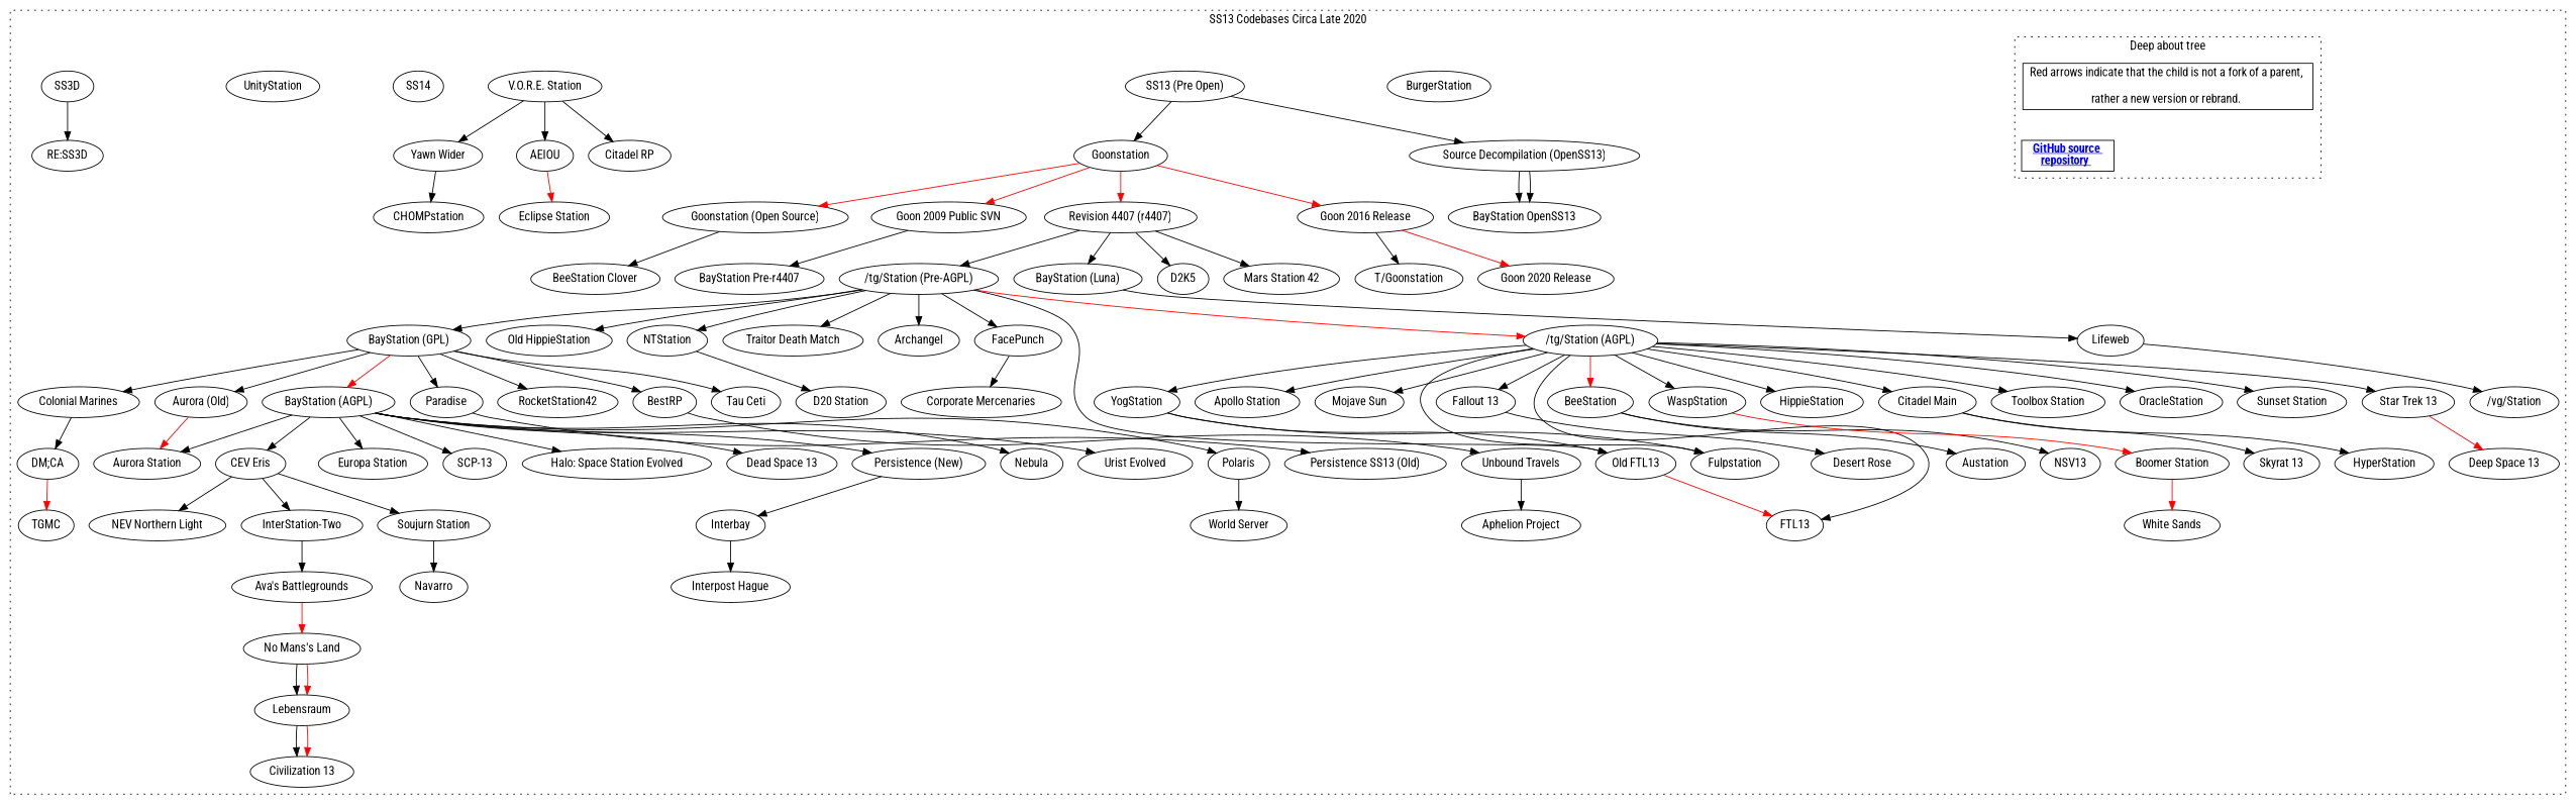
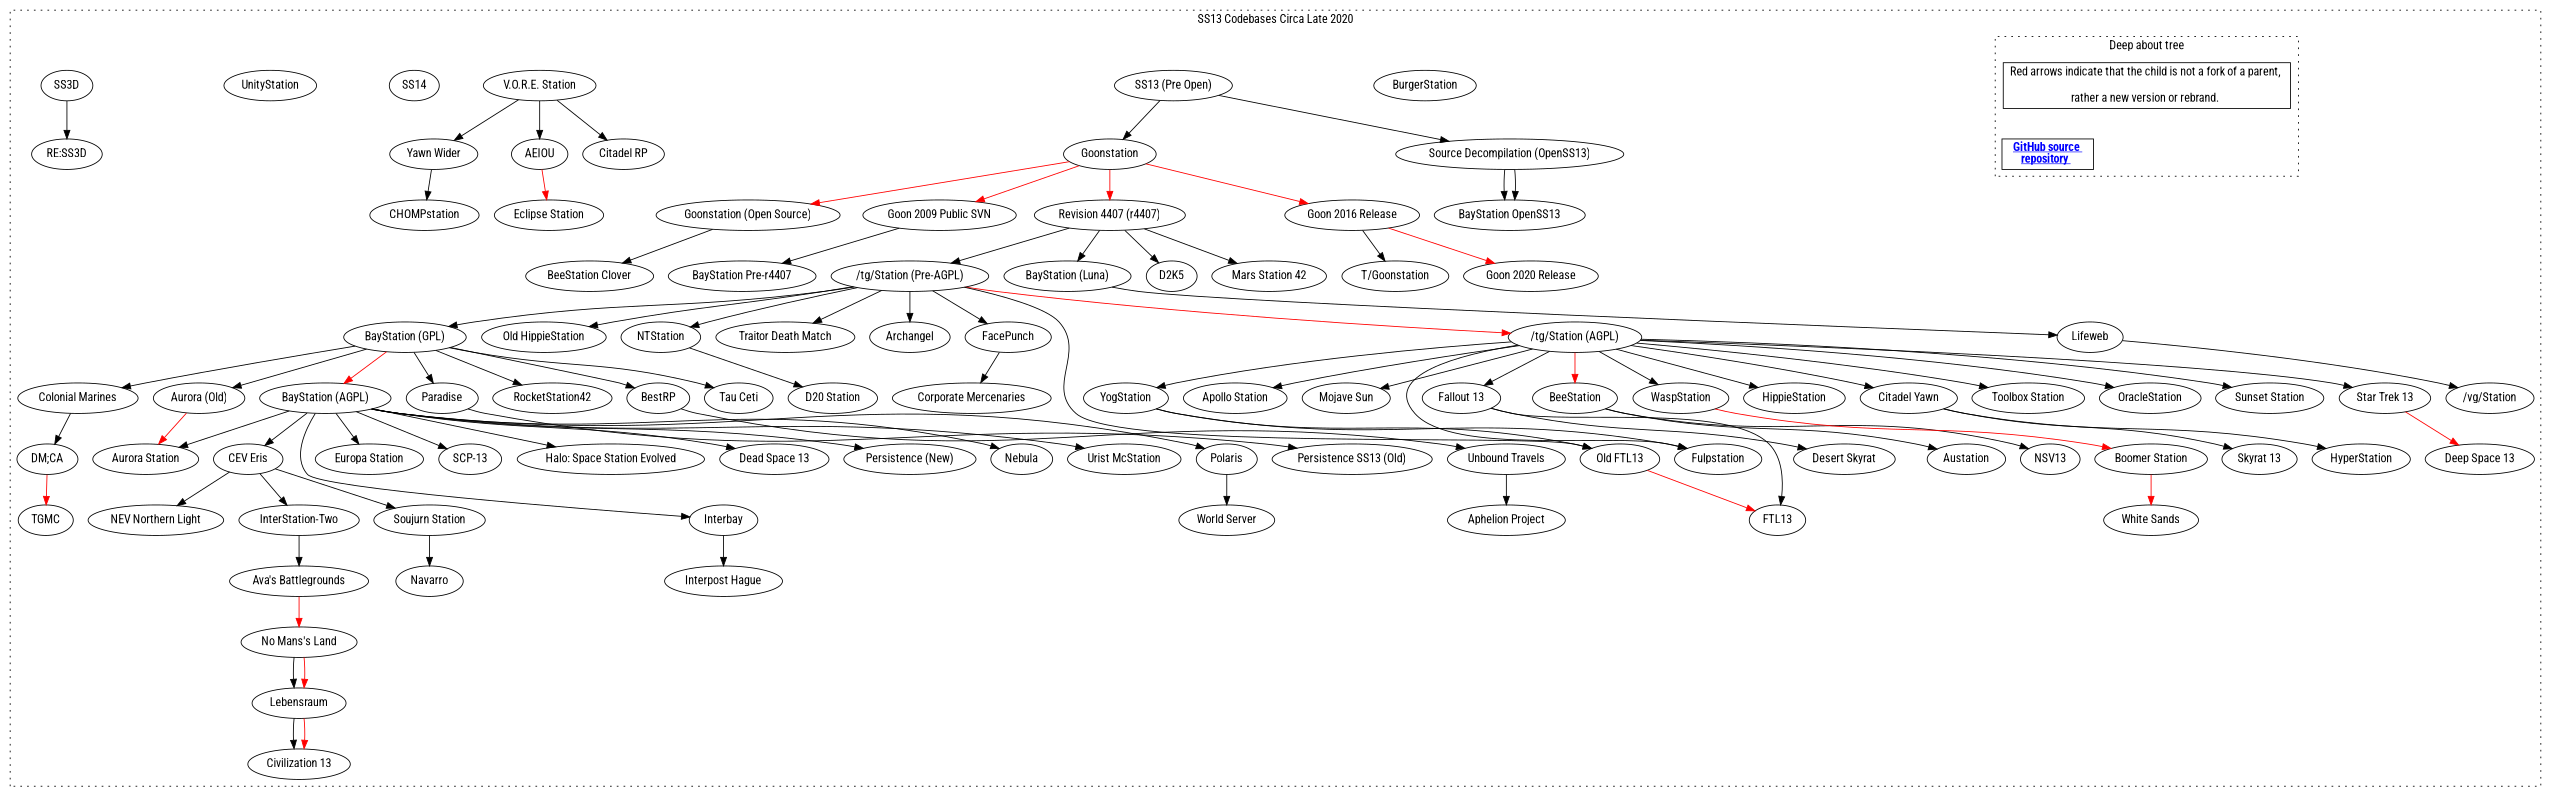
  digraph {
    color=black
    compound=true
    fontname="Roboto Condensed"
    fontsize=14
    rankdir=LB
    node [fontname="Roboto Condensed"]
    edge [fontname="Roboto Condensed"]
    n1 [fontsize=14 label="Red arrows indicate that the child is not a fork of a parent, \l\n			rather a new version or rebrand.\l" minlen=1 shape=rectangle width=4.5]
    n2 [fontsize=14 label=<<b><u><font color="blue" style="font-weight: bold;" align="center">GitHub source <br align="center"/>repository </font></u></b> > minlen=1 shape=rectangle width=1.5]
    dummy_helper1 [fontsize=14 minlen=1 shape=rectangle style=invis width=3]
    BurgerStation
    "SS13 (Pre Open)"
    "Source Decompilation (OpenSS13)"
    Goonstation
    "BayStation OpenSS13"
    "Revision 4407 (r4407)"
    "Goon 2016 Release"
    "Goonstation (Open Source)"
    "Goon 2009 Public SVN"
    "/tg/Station (Pre-AGPL)"
    "BayStation (Luna)"
    D2K5
    "Mars Station 42"
    "T/Goonstation"
    "Goon 2020 Release"
    "BeeStation Clover"
    "/tg/Station (AGPL)"
    "BayStation (GPL)"
    "Old HippieStation"
    NTStation
    "Traitor Death Match"
    Archangel
    FacePunch
    "Old FTL13"
    Lifeweb
    YogStation
    Fulpstation
    "Fallout 13"
    BeeStation
    WaspStation
    HippieStation
-   "Citadel Main"
+   "Citadel Main" [label="Citadel Yawn"]
    "Toolbox Station"
    OracleStation
    "Sunset Station"
    "Star Trek 13"
    FTL13
    "Apollo Station"
    "Mojave Sun"
    "/vg/Station"
    Paradise
    RocketStation42
    BestRP
    "Tau Ceti"
    "Aurora (Old)"
    "Colonial Marines"
    "BayStation (AGPL)"
    "D20 Station"
    "Corporate Mercenaries"
    "Persistence SS13 (Old)"
    "Unbound Travels"
    "Aurora Station"
    "DM;CA"
    TGMC
-   "Urist McStation" [label="Urist Evolved"]
+   "Urist McStation"
    Polaris
    "CEV Eris"
    "Persistence (New)"
    "Europa Station"
    "SCP-13"
    "Halo: Space Station Evolved"
    "Dead Space 13"
    Interbay
    Nebula
-   "Desert Rose"
+   "Desert Rose" [label="Desert Skyrat"]
    NSV13
    Austation
    "Boomer Station"
    "White Sands"
    HyperStation
    "Skyrat 13"
    "Deep Space 13"
    "World Server"
    "V.O.R.E. Station"
    "InterStation-Two"
    "Soujurn Station"
    "NEV Northern Light"
    "Ava's Battlegrounds"
    Navarro
    "No Mans's Land"
    Lebensraum
    "Civilization 13"
    "Interpost Hague"
    "Citadel RP"
    "Yawn Wider"
    AEIOU
    CHOMPstation
    "Eclipse Station"
    SS14
    UnityStation
    SS3D
    "RE:SS3D"
    "Aphelion Project"
    "BayStation Pre-r4407"
    subgraph cluster_1 {
      label="SS13 Codebases Circa Late 2020"
      labelloc=top
      style=dotted
      BurgerStation
      "SS13 (Pre Open)"
      "Source Decompilation (OpenSS13)"
      Goonstation
      "BayStation OpenSS13"
      "Revision 4407 (r4407)"
      "Goon 2016 Release"
      "Goonstation (Open Source)"
      "Goon 2009 Public SVN"
      "/tg/Station (Pre-AGPL)"
      "BayStation (Luna)"
      D2K5
      "Mars Station 42"
      "T/Goonstation"
      "Goon 2020 Release"
      "BeeStation Clover"
      "/tg/Station (AGPL)"
      "BayStation (GPL)"
      "Old HippieStation"
      NTStation
      "Traitor Death Match"
      Archangel
      FacePunch
      "Old FTL13"
      Lifeweb
      YogStation
      Fulpstation
      "Fallout 13"
      BeeStation
      WaspStation
      HippieStation
      "Citadel Main"
      "Toolbox Station"
      OracleStation
      "Sunset Station"
      "Star Trek 13"
      FTL13
      "Apollo Station"
      "Mojave Sun"
      "/vg/Station"
      Paradise
      RocketStation42
      BestRP
      "Tau Ceti"
      "Aurora (Old)"
      "Colonial Marines"
      "BayStation (AGPL)"
      "D20 Station"
      "Corporate Mercenaries"
      "Persistence SS13 (Old)"
      "Unbound Travels"
      "Aurora Station"
      "DM;CA"
      TGMC
      "Urist McStation"
      Polaris
      "CEV Eris"
      "Persistence (New)"
      "Europa Station"
      "SCP-13"
      "Halo: Space Station Evolved"
      "Dead Space 13"
      Interbay
      Nebula
      "Desert Rose"
      NSV13
      Austation
      "Boomer Station"
      "White Sands"
      HyperStation
      "Skyrat 13"
      "Deep Space 13"
      "World Server"
      "V.O.R.E. Station"
      "InterStation-Two"
      "Soujurn Station"
      "NEV Northern Light"
      "Ava's Battlegrounds"
      Navarro
      "No Mans's Land"
      Lebensraum
      "Civilization 13"
      "Interpost Hague"
      "Citadel RP"
      "Yawn Wider"
      AEIOU
      CHOMPstation
      "Eclipse Station"
      SS14
      UnityStation
      SS3D
      "RE:SS3D"
      "Aphelion Project"
      "BayStation Pre-r4407"
      subgraph cluster_2 {
        compound=false
        label="Deep about tree"
        labelloc=top
        rank=same
        style=dotted
        n1
        n2
        dummy_helper1
      }
    }
    n1 -> n2 [style=invis]
    n1 -> dummy_helper1 [style=invis]
    "SS13 (Pre Open)" -> "Source Decompilation (OpenSS13)"
    "SS13 (Pre Open)" -> Goonstation
    "Source Decompilation (OpenSS13)" -> "BayStation OpenSS13"
    "Source Decompilation (OpenSS13)" -> "BayStation OpenSS13"
    Goonstation -> "Revision 4407 (r4407)" [color=red]
    Goonstation -> "Goon 2016 Release" [color=red]
    Goonstation -> "Goonstation (Open Source)" [color=red]
    Goonstation -> "Goon 2009 Public SVN" [color=red]
    "Revision 4407 (r4407)" -> "/tg/Station (Pre-AGPL)"
    "Revision 4407 (r4407)" -> "BayStation (Luna)"
    "Revision 4407 (r4407)" -> D2K5
    "Revision 4407 (r4407)" -> "Mars Station 42"
    "Goon 2016 Release" -> "T/Goonstation"
    "Goon 2016 Release" -> "Goon 2020 Release" [color=red]
    "Goonstation (Open Source)" -> "BeeStation Clover"
    "Goon 2009 Public SVN" -> "BayStation Pre-r4407"
    "/tg/Station (Pre-AGPL)" -> "/tg/Station (AGPL)" [color=red]
    "/tg/Station (Pre-AGPL)" -> "BayStation (GPL)"
    "/tg/Station (Pre-AGPL)" -> "Old HippieStation"
    "/tg/Station (Pre-AGPL)" -> NTStation
    "/tg/Station (Pre-AGPL)" -> "Traitor Death Match"
    "/tg/Station (Pre-AGPL)" -> Archangel
    "/tg/Station (Pre-AGPL)" -> FacePunch
    "/tg/Station (Pre-AGPL)" -> "Old FTL13"
    "BayStation (Luna)" -> Lifeweb
    "/tg/Station (AGPL)" -> YogStation
    "/tg/Station (AGPL)" -> Fulpstation
    "/tg/Station (AGPL)" -> "Fallout 13"
    "/tg/Station (AGPL)" -> BeeStation [color=red]
    "/tg/Station (AGPL)" -> WaspStation
    "/tg/Station (AGPL)" -> HippieStation
    "/tg/Station (AGPL)" -> "Citadel Main"
    "/tg/Station (AGPL)" -> "Toolbox Station"
    "/tg/Station (AGPL)" -> OracleStation
    "/tg/Station (AGPL)" -> "Sunset Station"
    "/tg/Station (AGPL)" -> "Star Trek 13"
-   "/tg/Station (AGPL)" -> FTL13
+   "Fallout 13" -> FTL13
    "/tg/Station (AGPL)" -> "Apollo Station"
    "/tg/Station (AGPL)" -> "Mojave Sun"
    "BayStation (GPL)" -> Paradise
    "BayStation (GPL)" -> RocketStation42
    "BayStation (GPL)" -> BestRP
    "BayStation (GPL)" -> "Tau Ceti"
    "BayStation (GPL)" -> "Aurora (Old)"
    "BayStation (GPL)" -> "Colonial Marines"
    "BayStation (GPL)" -> "BayStation (AGPL)" [color=red]
    NTStation -> "D20 Station"
    FacePunch -> "Corporate Mercenaries"
    "Old FTL13" -> FTL13 [color=red]
    Lifeweb -> "/vg/Station"
    YogStation -> "Old FTL13"
    YogStation -> Fulpstation
    "Fallout 13" -> "Desert Rose"
    BeeStation -> NSV13
    BeeStation -> Austation
    WaspStation -> "Boomer Station" [color=red]
    "Citadel Main" -> HyperStation
    "Citadel Main" -> "Skyrat 13"
    "Star Trek 13" -> "Deep Space 13" [color=red]
    Paradise -> "Persistence SS13 (Old)"
    BestRP -> "Unbound Travels"
    "Aurora (Old)" -> "Aurora Station" [color=red]
    "Colonial Marines" -> "DM;CA"
    "BayStation (AGPL)" -> "Aurora Station"
    "BayStation (AGPL)" -> "Urist McStation"
    "BayStation (AGPL)" -> Polaris
    "BayStation (AGPL)" -> "CEV Eris"
    "BayStation (AGPL)" -> "Persistence (New)"
    "BayStation (AGPL)" -> "Europa Station"
    "BayStation (AGPL)" -> "SCP-13"
    "BayStation (AGPL)" -> "Halo: Space Station Evolved"
    "BayStation (AGPL)" -> "Dead Space 13"
-   "Persistence (New)" -> Interbay
+   "BayStation (AGPL)" -> Interbay
    "BayStation (AGPL)" -> Nebula
    "Unbound Travels" -> "Aphelion Project"
    "DM;CA" -> TGMC [color=red]
    Polaris -> "World Server"
    "CEV Eris" -> "InterStation-Two"
    "CEV Eris" -> "Soujurn Station"
    "CEV Eris" -> "NEV Northern Light"
    Interbay -> "Interpost Hague"
    "Boomer Station" -> "White Sands" [color=red]
    "V.O.R.E. Station" -> "Citadel RP"
    "V.O.R.E. Station" -> "Yawn Wider"
    "V.O.R.E. Station" -> AEIOU
    "InterStation-Two" -> "Ava's Battlegrounds"
    "Soujurn Station" -> Navarro
    "Ava's Battlegrounds" -> "No Mans's Land" [color=red]
    "No Mans's Land" -> Lebensraum
    "No Mans's Land" -> Lebensraum [color=red]
    Lebensraum -> "Civilization 13"
    Lebensraum -> "Civilization 13" [color=red]
    "Yawn Wider" -> CHOMPstation
    AEIOU -> "Eclipse Station" [color=red]
    SS3D -> "RE:SS3D"
  }
